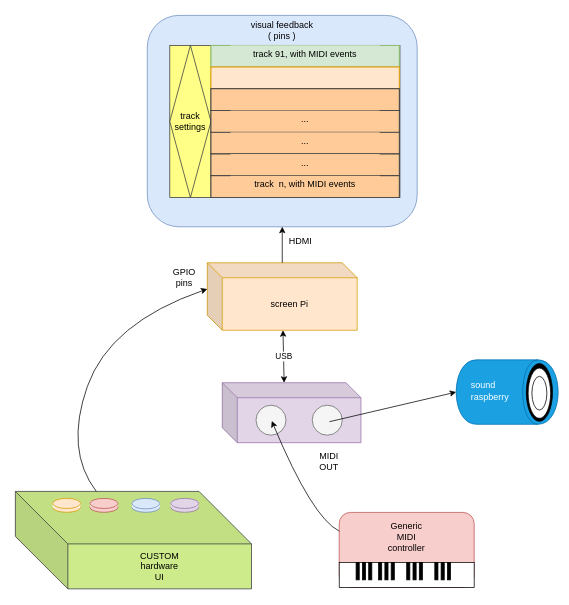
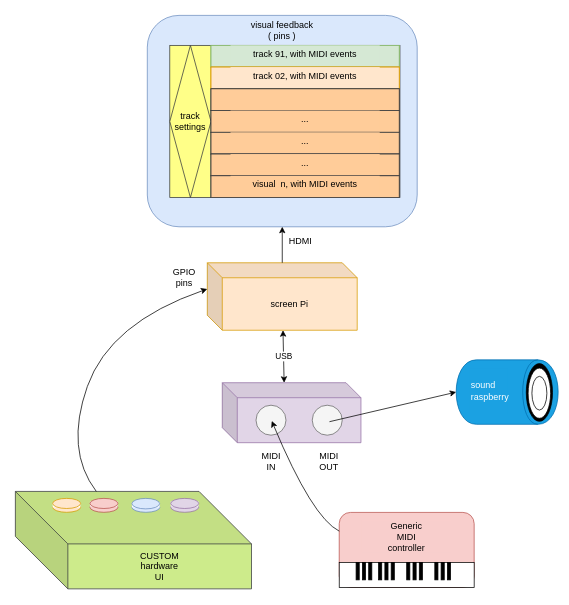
  <mxCell id="0" />
  <mxCell id="1" parent="0" />
  <mxCell id="2" value="" style="group;movable=0;resizable=0;rotatable=0;deletable=0;editable=0;connectable=0;" vertex="1" connectable="0" parent="1"><mxGeometry x="626" y="454.5" width="110.5" height="136" as="geometry" /></mxCell>
  <mxCell id="3" value="" style="group" vertex="1" connectable="0" parent="2"><mxGeometry width="110.5" height="136" as="geometry" /></mxCell>
  <mxCell id="4" value="" style="shape=cylinder;whiteSpace=wrap;html=1;boundedLbl=1;backgroundOutline=1;align=left;rotation=90;fillColor=#1ba1e2;strokeColor=#006EAF;fontColor=#ffffff;" vertex="1" parent="3"><mxGeometry x="7" width="86" height="136" as="geometry" /></mxCell>
  <mxCell id="5" value="sound raspberry" style="rounded=0;whiteSpace=wrap;html=1;align=left;fillColor=#1ba1e2;strokeColor=none;fontColor=#ffffff;" vertex="1" parent="3"><mxGeometry y="36" width="50" height="60" as="geometry" /></mxCell>
  <mxCell id="6" value="" style="ellipse;whiteSpace=wrap;html=1;fillColor=#000000;align=left;" vertex="1" parent="3"><mxGeometry x="75.5" y="30" width="35" height="77" as="geometry" /></mxCell>
  <mxCell id="7" value="" style="ellipse;whiteSpace=wrap;html=1;fillColor=#FFFFFF;align=left;" vertex="1" parent="3"><mxGeometry x="78" y="36" width="30" height="67" as="geometry" /></mxCell>
  <mxCell id="8" value="" style="ellipse;whiteSpace=wrap;html=1;fillColor=#FFFFFF;align=left;" vertex="1" parent="3"><mxGeometry x="83" y="47" width="20" height="45" as="geometry" /></mxCell>
  <mxCell id="9" value="screen Pi" style="shape=cube;whiteSpace=wrap;html=1;boundedLbl=1;backgroundOutline=1;darkOpacity=0.05;darkOpacity2=0.1;fillColor=#ffe6cc;strokeColor=#d79b00;movable=0;resizable=0;rotatable=0;deletable=0;editable=0;connectable=0;" vertex="1" parent="1"><mxGeometry x="276" y="350" width="200" height="90" as="geometry" /></mxCell>
  <mxCell id="10" value="" style="group;movable=0;resizable=0;rotatable=0;deletable=0;editable=0;connectable=0;" vertex="1" connectable="0" parent="1"><mxGeometry x="196" y="20" width="360" height="282" as="geometry" /></mxCell>
  <mxCell id="11" value="" style="group" vertex="1" connectable="0" parent="10"><mxGeometry width="360" height="282" as="geometry" /></mxCell>
  <mxCell id="12" value="visual feedback&lt;br&gt;( pins )" style="rounded=1;whiteSpace=wrap;html=1;verticalAlign=top;fillColor=#dae8fc;strokeColor=#6c8ebf;" vertex="1" parent="11"><mxGeometry width="360" height="282" as="geometry" /></mxCell>
  <mxCell id="13" value="" style="group;fillColor=#ffff88;strokeColor=#36393d;" vertex="1" connectable="0" parent="11"><mxGeometry x="30" y="40" width="307" height="203" as="geometry" /></mxCell>
  <mxCell id="14" value="track&lt;br&gt;settings" style="rhombus;whiteSpace=wrap;html=1;fillColor=#ffff88;strokeColor=#36393d;" vertex="1" parent="13"><mxGeometry width="55" height="203" as="geometry" /></mxCell>
  <mxCell id="15" value="" style="group;fillColor=#d5e8d4;strokeColor=#82b366;" vertex="1" connectable="0" parent="13"><mxGeometry x="55" width="251" height="29" as="geometry" /></mxCell>
  <mxCell id="16" value="" style="group;fillColor=#d5e8d4;strokeColor=#82b366;" vertex="1" connectable="0" parent="15"><mxGeometry width="251" height="29" as="geometry" /></mxCell>
  <mxCell id="17" value="" style="rounded=0;whiteSpace=wrap;html=1;fillColor=#d5e8d4;strokeColor=#82b366;" vertex="1" parent="16"><mxGeometry width="251" height="29.0" as="geometry" /></mxCell>
  <mxCell id="18" value="track 91, with MIDI events" style="rounded=0;whiteSpace=wrap;html=1;align=center;fillColor=#d5e8d4;strokeColor=none;" vertex="1" parent="16"><mxGeometry x="26" width="199" height="23.821" as="geometry" /></mxCell>
  <mxCell id="19" value="" style="group;fillColor=#ffe6cc;strokeColor=#d79b00;" vertex="1" connectable="0" parent="11"><mxGeometry x="85" y="69" width="251" height="29" as="geometry" /></mxCell>
  <mxCell id="20" value="" style="group;fillColor=#ffe6cc;strokeColor=#d79b00;" vertex="1" connectable="0" parent="19"><mxGeometry width="251" height="29" as="geometry" /></mxCell>
  <mxCell id="21" value="" style="rounded=0;whiteSpace=wrap;html=1;fillColor=#ffe6cc;strokeColor=#d79b00;" vertex="1" parent="20"><mxGeometry width="251" height="29.0" as="geometry" /></mxCell>
+ <mxCell id="22" value="track 02, with MIDI events" style="rounded=0;whiteSpace=wrap;html=1;align=center;strokeColor=none;fillColor=#ffe6cc;" vertex="1" parent="20"><mxGeometry x="26" width="199" height="23.821" as="geometry" /></mxCell>
  <mxCell id="23" value="" style="group;fillColor=#ffcc99;strokeColor=#36393d;" vertex="1" connectable="0" parent="11"><mxGeometry x="85" y="98" width="251" height="29" as="geometry" /></mxCell>
  <mxCell id="24" value="" style="group;fillColor=#ffcc99;strokeColor=#36393d;" vertex="1" connectable="0" parent="23"><mxGeometry width="251" height="29" as="geometry" /></mxCell>
  <mxCell id="25" value="" style="rounded=0;whiteSpace=wrap;html=1;fillColor=#ffcc99;strokeColor=#36393d;" vertex="1" parent="24"><mxGeometry width="251" height="29.0" as="geometry" /></mxCell>
  <mxCell id="26" value="" style="group;fillColor=#ffcc99;strokeColor=#36393d;" vertex="1" connectable="0" parent="11"><mxGeometry x="85" y="127" width="251" height="29" as="geometry" /></mxCell>
  <mxCell id="27" value="" style="group;fillColor=#ffcc99;strokeColor=#36393d;" vertex="1" connectable="0" parent="26"><mxGeometry width="251" height="29" as="geometry" /></mxCell>
  <mxCell id="28" value="" style="rounded=0;whiteSpace=wrap;html=1;fillColor=#ffcc99;strokeColor=#36393d;" vertex="1" parent="27"><mxGeometry width="251" height="29.0" as="geometry" /></mxCell>
  <mxCell id="29" value="..." style="rounded=0;whiteSpace=wrap;html=1;align=center;strokeColor=none;fillColor=#ffcc99;" vertex="1" parent="27"><mxGeometry x="26" width="199" height="23.821" as="geometry" /></mxCell>
  <mxCell id="30" value="" style="group;fillColor=#ffcc99;strokeColor=#36393d;" vertex="1" connectable="0" parent="11"><mxGeometry x="85" y="156" width="251" height="29" as="geometry" /></mxCell>
  <mxCell id="31" value="" style="group;fillColor=#ffcc99;strokeColor=#36393d;" vertex="1" connectable="0" parent="30"><mxGeometry width="251" height="29" as="geometry" /></mxCell>
  <mxCell id="32" value="" style="rounded=0;whiteSpace=wrap;html=1;fillColor=#ffcc99;strokeColor=#36393d;" vertex="1" parent="31"><mxGeometry width="251" height="29.0" as="geometry" /></mxCell>
  <mxCell id="33" value="..." style="rounded=0;whiteSpace=wrap;html=1;align=center;strokeColor=none;fillColor=#ffcc99;" vertex="1" parent="31"><mxGeometry x="26" width="199" height="23.821" as="geometry" /></mxCell>
  <mxCell id="34" value="" style="group;fillColor=#ffcc99;strokeColor=#36393d;" vertex="1" connectable="0" parent="11"><mxGeometry x="85" y="185" width="251" height="29" as="geometry" /></mxCell>
  <mxCell id="35" value="" style="group;fillColor=#ffcc99;strokeColor=#36393d;" vertex="1" connectable="0" parent="34"><mxGeometry width="251" height="29" as="geometry" /></mxCell>
  <mxCell id="36" value="" style="rounded=0;whiteSpace=wrap;html=1;fillColor=#ffcc99;strokeColor=#36393d;" vertex="1" parent="35"><mxGeometry width="251" height="29.0" as="geometry" /></mxCell>
  <mxCell id="37" value="..." style="rounded=0;whiteSpace=wrap;html=1;align=center;strokeColor=none;fillColor=#ffcc99;" vertex="1" parent="35"><mxGeometry x="26" width="199" height="23.821" as="geometry" /></mxCell>
  <mxCell id="38" value="" style="group;fillColor=#ffcc99;strokeColor=#36393d;" vertex="1" connectable="0" parent="11"><mxGeometry x="85" y="214" width="251" height="29" as="geometry" /></mxCell>
  <mxCell id="39" value="" style="group;fillColor=#ffcc99;strokeColor=#36393d;" vertex="1" connectable="0" parent="38"><mxGeometry width="251" height="29" as="geometry" /></mxCell>
  <mxCell id="40" value="" style="rounded=0;whiteSpace=wrap;html=1;fillColor=#ffcc99;strokeColor=#36393d;" vertex="1" parent="39"><mxGeometry width="251" height="29.0" as="geometry" /></mxCell>
- <mxCell id="41" value="track&amp;nbsp; n, with MIDI events" style="rounded=0;whiteSpace=wrap;html=1;align=center;strokeColor=none;fillColor=#ffcc99;" vertex="1" parent="39"><mxGeometry x="26" width="199" height="23.821" as="geometry" /></mxCell>
+ <mxCell id="41" value="visual&amp;nbsp; n, with MIDI events" style="rounded=0;whiteSpace=wrap;html=1;align=center;strokeColor=none;fillColor=#ffcc99;" vertex="1" parent="39"><mxGeometry x="26" width="199" height="23.821" as="geometry" /></mxCell>
  <mxCell id="42" value="" style="endArrow=classic;html=1;entryX=0.5;entryY=1;entryDx=0;entryDy=0;" edge="1" parent="1"><mxGeometry width="50" height="50" relative="1" as="geometry"><mxPoint x="376" y="350" as="sourcePoint" /><mxPoint x="376" y="302" as="targetPoint" /></mxGeometry></mxCell>
  <mxCell id="43" value="HDMI" style="text;html=1;resizable=0;points=[];align=center;verticalAlign=middle;labelBackgroundColor=#ffffff;" vertex="1" connectable="0" parent="42"><mxGeometry x="-0.316" relative="1" as="geometry"><mxPoint x="23.5" y="-14" as="offset" /></mxGeometry></mxCell>
  <mxCell id="44" value="USB" style="endArrow=classic;html=1;exitX=0;exitY=0;exitDx=82.5;exitDy=0;exitPerimeter=0;startArrow=classic;startFill=1;" edge="1" parent="1"><mxGeometry width="50" height="50" relative="1" as="geometry"><mxPoint x="378.5" y="510" as="sourcePoint" /><mxPoint x="376.978" y="440" as="targetPoint" /></mxGeometry></mxCell>
  <mxCell id="45" value="" style="group;movable=0;resizable=0;rotatable=0;deletable=0;editable=0;connectable=0;" vertex="1" connectable="0" parent="1"><mxGeometry x="20" y="655" width="315" height="130" as="geometry" /></mxCell>
  <mxCell id="46" value="" style="group" vertex="1" connectable="0" parent="45"><mxGeometry width="315" height="130" as="geometry" /></mxCell>
  <mxCell id="47" value="CUSTOM&lt;br&gt;hardware&lt;br&gt;UI" style="shape=cube;whiteSpace=wrap;html=1;boundedLbl=1;backgroundOutline=1;darkOpacity=0.05;darkOpacity2=0.1;align=center;size=70;fillColor=#cdeb8b;strokeColor=#36393d;" vertex="1" parent="46"><mxGeometry width="315" height="130" as="geometry" /></mxCell>
  <mxCell id="48" value="" style="group" vertex="1" connectable="0" parent="46"><mxGeometry x="99.474" y="9.286" width="37.303" height="18.571" as="geometry" /></mxCell>
  <mxCell id="49" value="" style="group" vertex="1" connectable="0" parent="48"><mxGeometry width="37.303" height="18.571" as="geometry" /></mxCell>
  <mxCell id="50" value="" style="ellipse;whiteSpace=wrap;html=1;align=center;fillColor=#f8cecc;strokeColor=#b85450;" vertex="1" parent="49"><mxGeometry y="5.065" width="37.303" height="13.506" as="geometry" /></mxCell>
  <mxCell id="51" value="" style="rounded=0;whiteSpace=wrap;html=1;align=center;strokeColor=none;" vertex="1" parent="49"><mxGeometry y="4" width="37" height="7" as="geometry" /></mxCell>
  <mxCell id="52" value="" style="ellipse;whiteSpace=wrap;html=1;align=center;fillColor=#f8cecc;strokeColor=#b85450;" vertex="1" parent="49"><mxGeometry width="37.303" height="13.506" as="geometry" /></mxCell>
  <mxCell id="53" value="" style="group" vertex="1" connectable="0" parent="46"><mxGeometry x="155.428" y="9.286" width="37.303" height="18.571" as="geometry" /></mxCell>
  <mxCell id="54" value="" style="group" vertex="1" connectable="0" parent="53"><mxGeometry width="37.303" height="18.571" as="geometry" /></mxCell>
  <mxCell id="55" value="" style="ellipse;whiteSpace=wrap;html=1;align=center;fillColor=#dae8fc;strokeColor=#6c8ebf;" vertex="1" parent="54"><mxGeometry y="5.065" width="37.303" height="13.506" as="geometry" /></mxCell>
  <mxCell id="56" value="" style="rounded=0;whiteSpace=wrap;html=1;align=center;strokeColor=none;" vertex="1" parent="54"><mxGeometry y="5" width="37" height="7" as="geometry" /></mxCell>
  <mxCell id="57" value="" style="ellipse;whiteSpace=wrap;html=1;align=center;fillColor=#dae8fc;strokeColor=#6c8ebf;" vertex="1" parent="54"><mxGeometry width="37" height="14" as="geometry" /></mxCell>
  <mxCell id="58" value="" style="group" vertex="1" connectable="0" parent="46"><mxGeometry x="207.237" y="9.286" width="37.303" height="18.571" as="geometry" /></mxCell>
  <mxCell id="59" value="" style="group" vertex="1" connectable="0" parent="58"><mxGeometry width="37.303" height="18.571" as="geometry" /></mxCell>
  <mxCell id="60" value="" style="ellipse;whiteSpace=wrap;html=1;align=center;fillColor=#e1d5e7;strokeColor=#9673a6;" vertex="1" parent="59"><mxGeometry y="5.065" width="37.303" height="13.506" as="geometry" /></mxCell>
  <mxCell id="61" value="" style="rounded=0;whiteSpace=wrap;html=1;align=center;strokeColor=none;" vertex="1" parent="59"><mxGeometry y="4" width="37" height="7" as="geometry" /></mxCell>
  <mxCell id="62" value="" style="ellipse;whiteSpace=wrap;html=1;align=center;fillColor=#e1d5e7;strokeColor=#9673a6;" vertex="1" parent="59"><mxGeometry width="37.303" height="13.506" as="geometry" /></mxCell>
  <mxCell id="63" value="" style="group" vertex="1" connectable="0" parent="46"><mxGeometry x="49.737" y="9.286" width="37.303" height="18.571" as="geometry" /></mxCell>
  <mxCell id="64" value="" style="group" vertex="1" connectable="0" parent="63"><mxGeometry width="37.303" height="18.571" as="geometry" /></mxCell>
  <mxCell id="65" value="" style="ellipse;whiteSpace=wrap;html=1;align=center;fillColor=#ffe6cc;strokeColor=#d79b00;" vertex="1" parent="64"><mxGeometry y="5.065" width="37.303" height="13.506" as="geometry" /></mxCell>
  <mxCell id="66" value="" style="rounded=0;whiteSpace=wrap;html=1;align=center;strokeColor=none;" vertex="1" parent="64"><mxGeometry y="6" width="37" height="6" as="geometry" /></mxCell>
  <mxCell id="67" value="" style="ellipse;whiteSpace=wrap;html=1;align=center;fillColor=#ffe6cc;strokeColor=#d79b00;" vertex="1" parent="64"><mxGeometry width="37.303" height="13.506" as="geometry" /></mxCell>
  <mxCell id="68" value="" style="curved=1;endArrow=classic;html=1;entryX=0;entryY=0;entryDx=0;entryDy=35;entryPerimeter=0;" edge="1" parent="1" source="47"><mxGeometry width="50" height="50" relative="1" as="geometry"><mxPoint x="158.5" y="655" as="sourcePoint" /><mxPoint x="276" y="385" as="targetPoint" /><Array as="points"><mxPoint x="86" y="600" /><mxPoint x="146" y="430" /></Array></mxGeometry></mxCell>
  <mxCell id="69" value="GPIO&lt;br&gt;pins" style="text;html=1;resizable=0;points=[];align=center;verticalAlign=middle;labelBackgroundColor=#ffffff;" vertex="1" connectable="0" parent="68"><mxGeometry x="0.89" y="-2" relative="1" as="geometry"><mxPoint x="-12" y="-24.5" as="offset" /></mxGeometry></mxCell>
  <mxCell id="70" value="" style="group;movable=0;resizable=0;rotatable=0;deletable=0;editable=0;connectable=0;" vertex="1" connectable="0" parent="1"><mxGeometry x="452" y="683" width="180" height="100" as="geometry" /></mxCell>
  <mxCell id="71" value="" style="group;movable=0;resizable=0;rotatable=0;deletable=0;editable=0;connectable=0;" vertex="1" connectable="0" parent="70"><mxGeometry width="180" height="100" as="geometry" /></mxCell>
  <mxCell id="72" value="" style="group;movable=0;resizable=0;rotatable=0;deletable=0;editable=0;connectable=0;" vertex="1" connectable="0" parent="70"><mxGeometry width="180" height="100" as="geometry" /></mxCell>
  <mxCell id="73" value="" style="rounded=1;whiteSpace=wrap;html=1;align=center;fillColor=#f8cecc;strokeColor=#b85450;movable=1;resizable=1;rotatable=1;deletable=1;editable=1;connectable=1;" vertex="1" parent="72"><mxGeometry width="180" height="100" as="geometry" /></mxCell>
  <mxCell id="74" value="" style="rounded=0;whiteSpace=wrap;html=1;align=center;movable=0;resizable=0;rotatable=0;deletable=0;editable=0;connectable=0;" vertex="1" parent="72"><mxGeometry y="66.667" width="180" height="33.333" as="geometry" /></mxCell>
  <mxCell id="75" value="" style="shape=parallelMarker;html=1;outlineConnect=0;align=center;movable=0;resizable=0;rotatable=0;deletable=0;editable=0;connectable=0;" vertex="1" parent="72"><mxGeometry x="22.5" y="66.667" width="21" height="23.333" as="geometry" /></mxCell>
  <mxCell id="76" value="" style="shape=parallelMarker;html=1;outlineConnect=0;align=center;movable=0;resizable=0;rotatable=0;deletable=0;editable=0;connectable=0;" vertex="1" parent="72"><mxGeometry x="52.5" y="66.667" width="21" height="23.333" as="geometry" /></mxCell>
  <mxCell id="77" value="" style="shape=parallelMarker;html=1;outlineConnect=0;align=center;movable=0;resizable=0;rotatable=0;deletable=0;editable=0;connectable=0;" vertex="1" parent="72"><mxGeometry x="90" y="66.667" width="21" height="23.333" as="geometry" /></mxCell>
  <mxCell id="78" value="" style="shape=parallelMarker;html=1;outlineConnect=0;align=center;movable=0;resizable=0;rotatable=0;deletable=0;editable=0;connectable=0;" vertex="1" parent="72"><mxGeometry x="127.5" y="66.667" width="21" height="23.333" as="geometry" /></mxCell>
  <mxCell id="79" value="Generic&lt;br&gt;MIDI&lt;br&gt; controller" style="rounded=0;whiteSpace=wrap;html=1;fillColor=#f8cecc;align=center;strokeColor=none;movable=0;resizable=0;rotatable=0;deletable=0;editable=0;connectable=0;" vertex="1" parent="72"><mxGeometry x="30" y="11" width="120" height="43" as="geometry" /></mxCell>
  <mxCell id="80" value="" style="group;movable=0;resizable=0;rotatable=0;deletable=0;editable=0;connectable=0;" vertex="1" connectable="0" parent="1"><mxGeometry x="296" y="510" width="185" height="120" as="geometry" /></mxCell>
  <mxCell id="81" value="" style="group;movable=1;resizable=1;rotatable=1;deletable=1;editable=1;connectable=1;" vertex="1" connectable="0" parent="80"><mxGeometry width="185" height="120" as="geometry" /></mxCell>
  <mxCell id="82" value="" style="shape=cube;whiteSpace=wrap;html=1;boundedLbl=1;backgroundOutline=1;darkOpacity=0.05;darkOpacity2=0.1;fillColor=#e1d5e7;align=left;strokeColor=#9673a6;movable=0;resizable=0;rotatable=0;deletable=0;editable=0;connectable=0;" vertex="1" parent="81"><mxGeometry width="185" height="80" as="geometry" /></mxCell>
+ <mxCell id="83" value="MIDI&lt;br&gt;IN" style="rounded=0;whiteSpace=wrap;html=1;align=center;strokeColor=none;" vertex="1" parent="81"><mxGeometry x="47.5" y="90" width="35" height="30" as="geometry" /></mxCell>
  <mxCell id="84" value="" style="ellipse;whiteSpace=wrap;html=1;aspect=fixed;align=left;fillColor=#f5f5f5;strokeColor=#666666;fontColor=#333333;" vertex="1" parent="81"><mxGeometry x="45" y="30" width="40" height="40" as="geometry" /></mxCell>
  <mxCell id="85" value="" style="ellipse;whiteSpace=wrap;html=1;aspect=fixed;align=left;fillColor=#f5f5f5;strokeColor=#666666;fontColor=#333333;" vertex="1" parent="81"><mxGeometry x="120" y="30" width="40" height="40" as="geometry" /></mxCell>
  <mxCell id="86" value="MIDI&lt;br&gt;OUT" style="rounded=0;whiteSpace=wrap;html=1;align=center;strokeColor=none;" vertex="1" parent="81"><mxGeometry x="125" y="90" width="35" height="30" as="geometry" /></mxCell>
  <mxCell id="87" value="" style="endArrow=classic;html=1;entryX=0.5;entryY=1;entryDx=0;entryDy=0;exitX=0.575;exitY=0.55;exitDx=0;exitDy=0;exitPerimeter=0;" edge="1" parent="1"><mxGeometry width="50" height="50" relative="1" as="geometry"><mxPoint x="439" y="562" as="sourcePoint" /><mxPoint x="608" y="522.5" as="targetPoint" /></mxGeometry></mxCell>
  <mxCell id="88" value="" style="endArrow=classic;html=1;entryX=0.525;entryY=0.525;entryDx=0;entryDy=0;entryPerimeter=0;curved=1;exitX=0;exitY=0.25;exitDx=0;exitDy=0;" edge="1" parent="1" source="73"><mxGeometry width="50" height="50" relative="1" as="geometry"><mxPoint x="456" y="690" as="sourcePoint" /><mxPoint x="362" y="561" as="targetPoint" /><Array as="points"><mxPoint x="416" y="690" /></Array></mxGeometry></mxCell>
